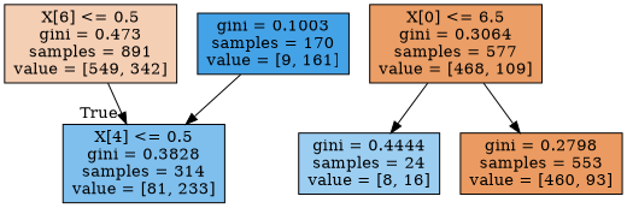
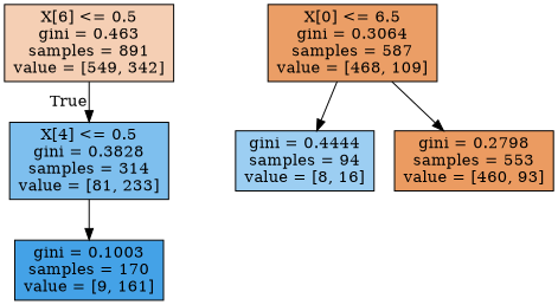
  digraph {
    node [color=black shape=box style=filled]
-   n1 [fillcolor="#e5813960" label="X[6] <= 0.5\ngini = 0.473\nsamples = 891\nvalue = [549, 342]"]
+   n1 [fillcolor="#e5813960" label="X[6] <= 0.5\ngini = 0.463\nsamples = 891\nvalue = [549, 342]"]
    n2 [fillcolor="#399de5a6" label="X[4] <= 0.5\ngini = 0.3828\nsamples = 314\nvalue = [81, 233]"]
    n3 [fillcolor="#399de5f1" label="gini = 0.1003\nsamples = 170\nvalue = [9, 161]"]
-   n4 [fillcolor="#e58139c4" label="X[0] <= 6.5\ngini = 0.3064\nsamples = 577\nvalue = [468, 109]"]
-   n5 [fillcolor="#399de57f" label="gini = 0.4444\nsamples = 24\nvalue = [8, 16]"]
+   n4 [fillcolor="#e58139c4" label="X[0] <= 6.5\ngini = 0.3064\nsamples = 587\nvalue = [468, 109]"]
+   n5 [fillcolor="#399de57f" label="gini = 0.4444\nsamples = 94\nvalue = [8, 16]"]
    n6 [fillcolor="#e58139cb" label="gini = 0.2798\nsamples = 553\nvalue = [460, 93]"]
    n1 -> n2 [headlabel=True labelangle=45 labeldistance=2.5]
-   n3 -> n2
+   n2 -> n3
    n4 -> n5
    n4 -> n6
  }
